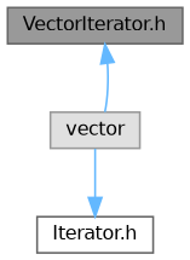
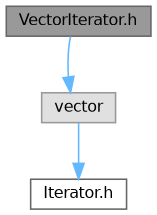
  digraph {
    node [fontname=Helvetica fontsize=10 shape=box style=filled]
    edge [color=steelblue1 fontname=Helvetica fontsize=10 labelfontname=Helvetica labelfontsize=10 style=solid]
    n1 [color=gray40 fillcolor=grey60 fontcolor=black height=0.2 label="VectorIterator.h" width=0.4]
    n2 [color=grey60 fillcolor="#E0E0E0" height=0.2 label=vector width=0.4]
    n3 [color=grey40 fillcolor=white height=0.2 label="Iterator.h" width=0.4]
-   n2 -> n1
+   n1 -> n2
    n2 -> n3
  }
